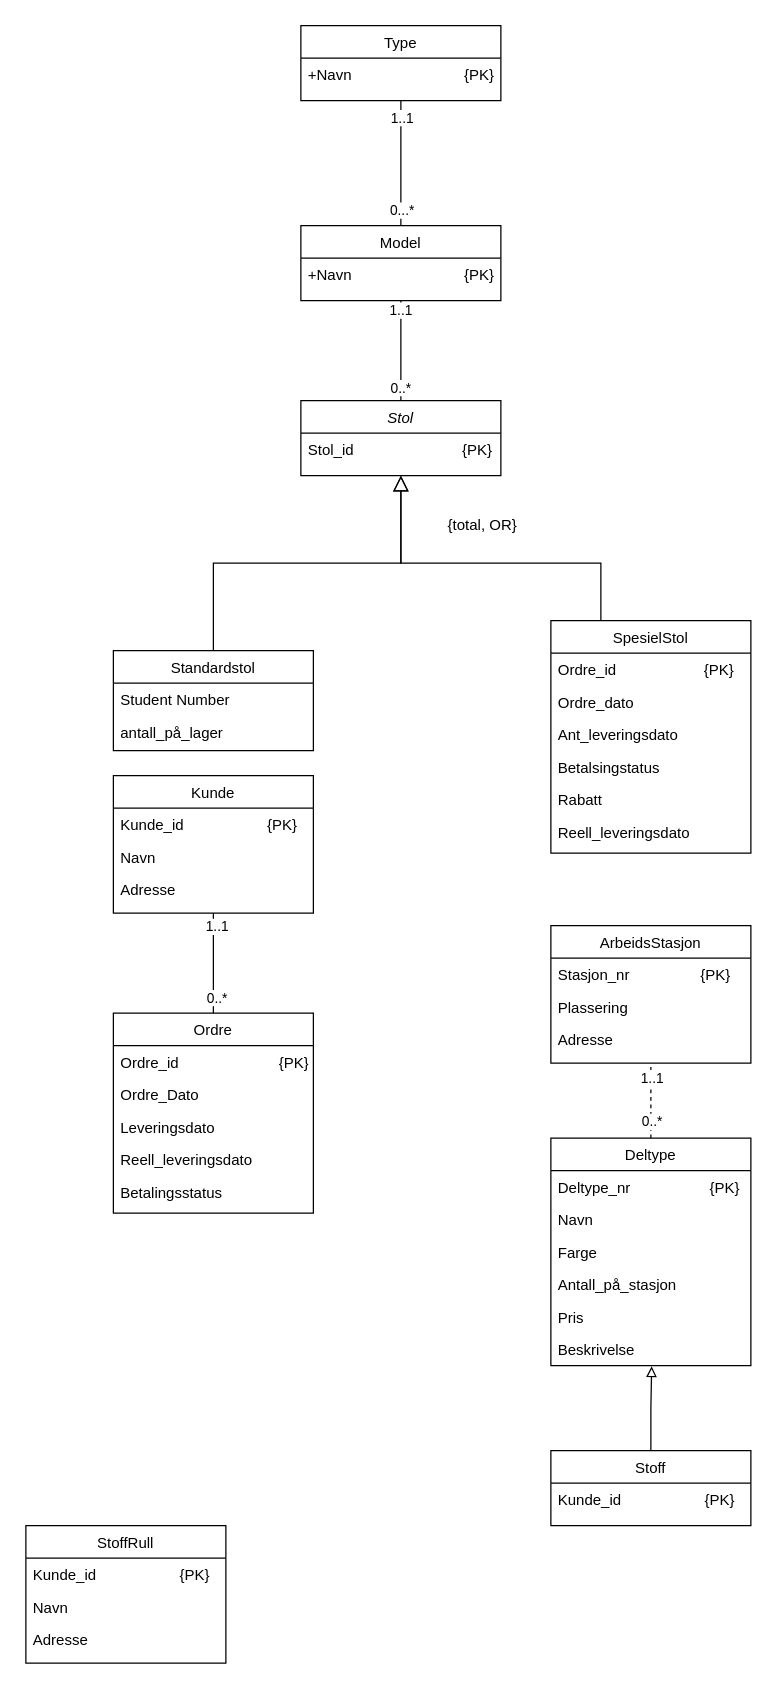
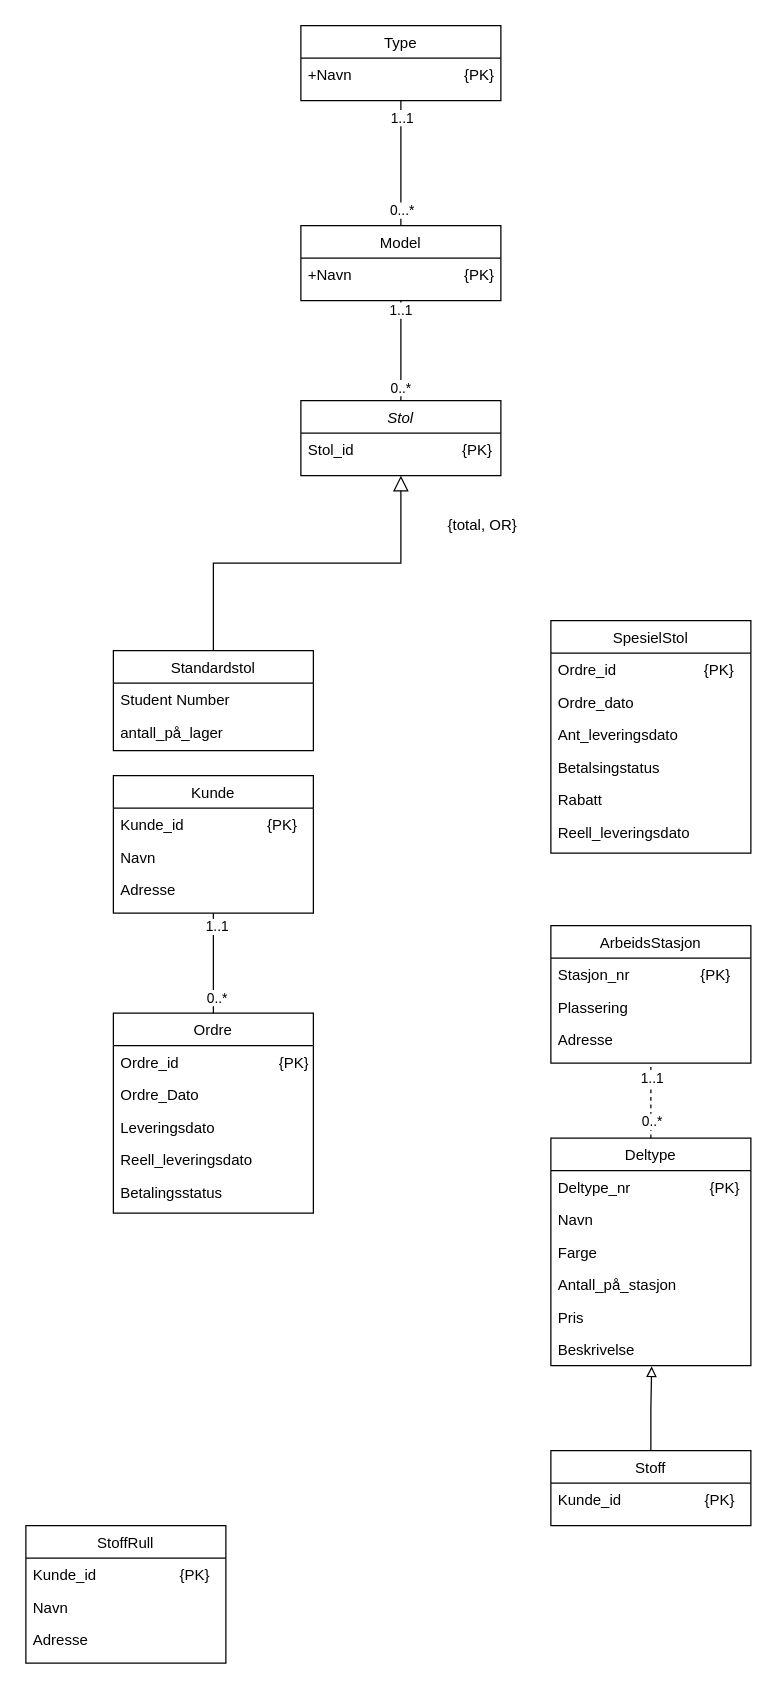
  <mxCell id="0" />
  <mxCell id="1" parent="0" />
  <mxCell id="2" value="Stol" style="swimlane;fontStyle=2;align=center;verticalAlign=top;childLayout=stackLayout;horizontal=1;startSize=26;horizontalStack=0;resizeParent=1;resizeLast=0;collapsible=1;marginBottom=0;rounded=0;shadow=0;strokeWidth=1;" parent="1" vertex="1"><mxGeometry y="320" width="160" height="60" as="geometry" x="240"><mxRectangle x="230" y="140" width="160" height="26" as="alternateBounds" /></mxGeometry></mxCell>
  <mxCell id="3" value="Stol_id                          {PK}" style="text;align=left;verticalAlign=top;spacingLeft=4;spacingRight=4;overflow=hidden;rotatable=0;points=[[0,0.5],[1,0.5]];portConstraint=eastwest;" parent="2" vertex="1"><mxGeometry y="26" width="160" height="26" as="geometry" /></mxCell>
  <mxCell id="4" value="Standardstol" style="swimlane;fontStyle=0;align=center;verticalAlign=top;childLayout=stackLayout;horizontal=1;startSize=26;horizontalStack=0;resizeParent=1;resizeLast=0;collapsible=1;marginBottom=0;rounded=0;shadow=0;strokeWidth=1;" parent="1" vertex="1"><mxGeometry x="90" y="520" width="160" height="80" as="geometry"><mxRectangle x="130" y="380" width="160" height="26" as="alternateBounds" /></mxGeometry></mxCell>
  <mxCell id="5" value="Student Number" style="text;align=left;verticalAlign=top;spacingLeft=4;spacingRight=4;overflow=hidden;rotatable=0;points=[[0,0.5],[1,0.5]];portConstraint=eastwest;" parent="4" vertex="1"><mxGeometry y="26" width="160" height="26" as="geometry" /></mxCell>
  <mxCell id="6" value="antall_på_lager" style="text;align=left;verticalAlign=top;spacingLeft=4;spacingRight=4;overflow=hidden;rotatable=0;points=[[0,0.5],[1,0.5]];portConstraint=eastwest;rounded=0;shadow=0;html=0;" parent="4" vertex="1"><mxGeometry y="52" width="160" height="26" as="geometry" /></mxCell>
  <mxCell id="7" value="" style="endArrow=block;endSize=10;endFill=0;shadow=0;strokeWidth=1;rounded=0;edgeStyle=elbowEdgeStyle;elbow=vertical;" parent="1" source="4" target="2" edge="1"><mxGeometry width="160" relative="1" as="geometry"><mxPoint x="420" y="483" as="sourcePoint" /><mxPoint x="420" y="483" as="targetPoint" /></mxGeometry></mxCell>
  <mxCell id="8" style="edgeStyle=orthogonalEdgeStyle;rounded=0;orthogonalLoop=1;jettySize=auto;html=1;endArrow=none;endFill=0;" edge="1" parent="1" source="11" target="24"><mxGeometry relative="1" as="geometry" /></mxCell>
  <mxCell id="9" value="0...*" style="edgeLabel;html=1;align=center;verticalAlign=middle;resizable=0;points=[];" vertex="1" connectable="0" parent="8"><mxGeometry x="0.74" relative="1" as="geometry"><mxPoint as="offset" /></mxGeometry></mxCell>
  <mxCell id="10" value="1..1" style="edgeLabel;html=1;align=center;verticalAlign=middle;resizable=0;points=[];" vertex="1" connectable="0" parent="8"><mxGeometry x="-0.74" y="1" relative="1" as="geometry"><mxPoint x="-1" as="offset" /></mxGeometry></mxCell>
  <mxCell id="11" value="Type" style="swimlane;fontStyle=0;align=center;verticalAlign=top;childLayout=stackLayout;horizontal=1;startSize=26;horizontalStack=0;resizeParent=1;resizeLast=0;collapsible=1;marginBottom=0;rounded=0;shadow=0;strokeWidth=1;" parent="1" vertex="1"><mxGeometry y="20" width="160" height="60" as="geometry" x="240"><mxRectangle x="340" y="380" width="170" height="26" as="alternateBounds" /></mxGeometry></mxCell>
  <mxCell id="12" value="+Navn                           {PK}" style="text;align=left;verticalAlign=top;spacingLeft=4;spacingRight=4;overflow=hidden;rotatable=0;points=[[0,0.5],[1,0.5]];portConstraint=eastwest;" parent="11" vertex="1"><mxGeometry y="26" width="160" height="26" as="geometry" /></mxCell>
- <mxCell id="13" style="edgeStyle=orthogonalEdgeStyle;rounded=0;orthogonalLoop=1;jettySize=auto;html=1;entryX=0.5;entryY=1;entryDx=0;entryDy=0;endArrow=block;endFill=0;endSize=10;startSize=6;" edge="1" parent="1" source="14" target="2"><mxGeometry relative="1" as="geometry"><Array as="points"><mxPoint x="480" y="450" /><mxPoint x="320" y="450" /></Array></mxGeometry></mxCell>
  <mxCell id="14" value="SpesielStol" style="swimlane;fontStyle=0;align=center;verticalAlign=top;childLayout=stackLayout;horizontal=1;startSize=26;horizontalStack=0;resizeParent=1;resizeLast=0;collapsible=1;marginBottom=0;rounded=0;shadow=0;strokeWidth=1;" parent="1" vertex="1"><mxGeometry x="440" y="496" width="160" height="186" as="geometry"><mxRectangle x="550" y="140" width="160" height="26" as="alternateBounds" /></mxGeometry></mxCell>
  <mxCell id="15" value="Ordre_id                     {PK}" style="text;align=left;verticalAlign=top;spacingLeft=4;spacingRight=4;overflow=hidden;rotatable=0;points=[[0,0.5],[1,0.5]];portConstraint=eastwest;" parent="14" vertex="1"><mxGeometry y="26" width="160" height="26" as="geometry" /></mxCell>
  <mxCell id="16" value="Ordre_dato" style="text;align=left;verticalAlign=top;spacingLeft=4;spacingRight=4;overflow=hidden;rotatable=0;points=[[0,0.5],[1,0.5]];portConstraint=eastwest;rounded=0;shadow=0;html=0;" parent="14" vertex="1"><mxGeometry y="52" width="160" height="26" as="geometry" /></mxCell>
  <mxCell id="17" value="Ant_leveringsdato" style="text;align=left;verticalAlign=top;spacingLeft=4;spacingRight=4;overflow=hidden;rotatable=0;points=[[0,0.5],[1,0.5]];portConstraint=eastwest;rounded=0;shadow=0;html=0;" parent="14" vertex="1"><mxGeometry y="78" width="160" height="26" as="geometry" /></mxCell>
  <mxCell id="18" value="Betalsingstatus" style="text;align=left;verticalAlign=top;spacingLeft=4;spacingRight=4;overflow=hidden;rotatable=0;points=[[0,0.5],[1,0.5]];portConstraint=eastwest;rounded=0;shadow=0;html=0;" parent="14" vertex="1"><mxGeometry y="104" width="160" height="26" as="geometry" /></mxCell>
  <mxCell id="19" value="Rabatt" style="text;align=left;verticalAlign=top;spacingLeft=4;spacingRight=4;overflow=hidden;rotatable=0;points=[[0,0.5],[1,0.5]];portConstraint=eastwest;rounded=0;shadow=0;html=0;" vertex="1" parent="14"><mxGeometry y="130" width="160" height="26" as="geometry" /></mxCell>
  <mxCell id="20" value="Reell_leveringsdato" style="text;align=left;verticalAlign=top;spacingLeft=4;spacingRight=4;overflow=hidden;rotatable=0;points=[[0,0.5],[1,0.5]];portConstraint=eastwest;rounded=0;shadow=0;html=0;" vertex="1" parent="14"><mxGeometry y="156" width="160" height="26" as="geometry" /></mxCell>
  <mxCell id="21" style="edgeStyle=orthogonalEdgeStyle;rounded=0;orthogonalLoop=1;jettySize=auto;html=1;entryX=0.5;entryY=0;entryDx=0;entryDy=0;endArrow=none;endFill=0;" edge="1" parent="1" source="24" target="2"><mxGeometry relative="1" as="geometry"><Array as="points"><mxPoint x="320" y="260" /><mxPoint x="320" y="260" /></Array></mxGeometry></mxCell>
  <mxCell id="22" value="0..*" style="edgeLabel;html=1;align=center;verticalAlign=middle;resizable=0;points=[];" vertex="1" connectable="0" parent="21"><mxGeometry x="0.729" y="-1" relative="1" as="geometry"><mxPoint as="offset" /></mxGeometry></mxCell>
  <mxCell id="23" value="1..1" style="edgeLabel;html=1;align=center;verticalAlign=middle;resizable=0;points=[];" vertex="1" connectable="0" parent="21"><mxGeometry x="-0.814" y="-1" relative="1" as="geometry"><mxPoint as="offset" /></mxGeometry></mxCell>
  <mxCell id="24" value="Model" style="swimlane;fontStyle=0;align=center;verticalAlign=top;childLayout=stackLayout;horizontal=1;startSize=26;horizontalStack=0;resizeParent=1;resizeLast=0;collapsible=1;marginBottom=0;rounded=0;shadow=0;strokeWidth=1;" parent="1" vertex="1"><mxGeometry y="180" width="160" height="60" as="geometry" x="240"><mxRectangle x="340" y="380" width="170" height="26" as="alternateBounds" /></mxGeometry></mxCell>
  <mxCell id="25" value="+Navn                           {PK}" style="text;align=left;verticalAlign=top;spacingLeft=4;spacingRight=4;overflow=hidden;rotatable=0;points=[[0,0.5],[1,0.5]];portConstraint=eastwest;" parent="24" vertex="1"><mxGeometry y="26" width="160" height="26" as="geometry" /></mxCell>
  <mxCell id="26" value="{total, OR}" style="text;html=1;align=center;verticalAlign=middle;resizable=0;points=[];autosize=1;strokeColor=none;fillColor=none;" vertex="1" parent="1"><mxGeometry x="345" y="405" width="80" height="30" as="geometry" /></mxCell>
  <mxCell id="27" value="Ordre" style="swimlane;fontStyle=0;align=center;verticalAlign=top;childLayout=stackLayout;horizontal=1;startSize=26;horizontalStack=0;resizeParent=1;resizeLast=0;collapsible=1;marginBottom=0;rounded=0;shadow=0;strokeWidth=1;" vertex="1" parent="1"><mxGeometry x="90" y="810" width="160" height="160" as="geometry"><mxRectangle x="130" y="380" width="160" height="26" as="alternateBounds" /></mxGeometry></mxCell>
  <mxCell id="28" value="Ordre_id                        {PK}" style="text;align=left;verticalAlign=top;spacingLeft=4;spacingRight=4;overflow=hidden;rotatable=0;points=[[0,0.5],[1,0.5]];portConstraint=eastwest;" vertex="1" parent="27"><mxGeometry y="26" width="160" height="26" as="geometry" /></mxCell>
  <mxCell id="29" value="Ordre_Dato" style="text;align=left;verticalAlign=top;spacingLeft=4;spacingRight=4;overflow=hidden;rotatable=0;points=[[0,0.5],[1,0.5]];portConstraint=eastwest;rounded=0;shadow=0;html=0;" vertex="1" parent="27"><mxGeometry y="52" width="160" height="26" as="geometry" /></mxCell>
  <mxCell id="30" value="Leveringsdato" style="text;align=left;verticalAlign=top;spacingLeft=4;spacingRight=4;overflow=hidden;rotatable=0;points=[[0,0.5],[1,0.5]];portConstraint=eastwest;fontStyle=0" vertex="1" parent="27"><mxGeometry y="78" width="160" height="26" as="geometry" /></mxCell>
  <mxCell id="31" value="Reell_leveringsdato" style="text;align=left;verticalAlign=top;spacingLeft=4;spacingRight=4;overflow=hidden;rotatable=0;points=[[0,0.5],[1,0.5]];portConstraint=eastwest;" vertex="1" parent="27"><mxGeometry y="104" width="160" height="26" as="geometry" /></mxCell>
  <mxCell id="32" value="Betalingsstatus" style="text;align=left;verticalAlign=top;spacingLeft=4;spacingRight=4;overflow=hidden;rotatable=0;points=[[0,0.5],[1,0.5]];portConstraint=eastwest;" vertex="1" parent="27"><mxGeometry y="130" width="160" height="26" as="geometry" /></mxCell>
  <mxCell id="33" value="" style="edgeStyle=orthogonalEdgeStyle;rounded=0;orthogonalLoop=1;jettySize=auto;html=1;endArrow=none;endFill=0;entryX=0.5;entryY=0;entryDx=0;entryDy=0;" edge="1" parent="1" source="36" target="27"><mxGeometry relative="1" as="geometry" /></mxCell>
  <mxCell id="34" value="0..*" style="edgeLabel;html=1;align=center;verticalAlign=middle;resizable=0;points=[];" vertex="1" connectable="0" parent="33"><mxGeometry x="0.673" y="2" relative="1" as="geometry"><mxPoint as="offset" /></mxGeometry></mxCell>
  <mxCell id="35" value="1..1" style="edgeLabel;html=1;align=center;verticalAlign=middle;resizable=0;points=[];" vertex="1" connectable="0" parent="33"><mxGeometry x="-0.741" y="2" relative="1" as="geometry"><mxPoint as="offset" /></mxGeometry></mxCell>
  <mxCell id="36" value="Kunde" style="swimlane;fontStyle=0;align=center;verticalAlign=top;childLayout=stackLayout;horizontal=1;startSize=26;horizontalStack=0;resizeParent=1;resizeLast=0;collapsible=1;marginBottom=0;rounded=0;shadow=0;strokeWidth=1;" vertex="1" parent="1"><mxGeometry x="90" y="620" width="160" height="110" as="geometry"><mxRectangle x="130" y="380" width="160" height="26" as="alternateBounds" /></mxGeometry></mxCell>
  <mxCell id="37" value="Kunde_id                    {PK}" style="text;align=left;verticalAlign=top;spacingLeft=4;spacingRight=4;overflow=hidden;rotatable=0;points=[[0,0.5],[1,0.5]];portConstraint=eastwest;" vertex="1" parent="36"><mxGeometry y="26" width="160" height="26" as="geometry" /></mxCell>
  <mxCell id="38" value="Navn" style="text;align=left;verticalAlign=top;spacingLeft=4;spacingRight=4;overflow=hidden;rotatable=0;points=[[0,0.5],[1,0.5]];portConstraint=eastwest;rounded=0;shadow=0;html=0;" vertex="1" parent="36"><mxGeometry y="52" width="160" height="26" as="geometry" /></mxCell>
  <mxCell id="39" value="Adresse" style="text;align=left;verticalAlign=top;spacingLeft=4;spacingRight=4;overflow=hidden;rotatable=0;points=[[0,0.5],[1,0.5]];portConstraint=eastwest;fontStyle=0" vertex="1" parent="36"><mxGeometry y="78" width="160" height="26" as="geometry" /></mxCell>
  <mxCell id="40" value="ArbeidsStasjon" style="swimlane;fontStyle=0;align=center;verticalAlign=top;childLayout=stackLayout;horizontal=1;startSize=26;horizontalStack=0;resizeParent=1;resizeLast=0;collapsible=1;marginBottom=0;rounded=0;shadow=0;strokeWidth=1;" vertex="1" parent="1"><mxGeometry x="440" y="740" width="160" height="110" as="geometry"><mxRectangle x="130" y="380" width="160" height="26" as="alternateBounds" /></mxGeometry></mxCell>
  <mxCell id="41" value="Stasjon_nr                 {PK}" style="text;align=left;verticalAlign=top;spacingLeft=4;spacingRight=4;overflow=hidden;rotatable=0;points=[[0,0.5],[1,0.5]];portConstraint=eastwest;" vertex="1" parent="40"><mxGeometry y="26" width="160" height="26" as="geometry" /></mxCell>
  <mxCell id="42" value="Plassering" style="text;align=left;verticalAlign=top;spacingLeft=4;spacingRight=4;overflow=hidden;rotatable=0;points=[[0,0.5],[1,0.5]];portConstraint=eastwest;rounded=0;shadow=0;html=0;" vertex="1" parent="40"><mxGeometry y="52" width="160" height="26" as="geometry" /></mxCell>
  <mxCell id="43" value="Adresse" style="text;align=left;verticalAlign=top;spacingLeft=4;spacingRight=4;overflow=hidden;rotatable=0;points=[[0,0.5],[1,0.5]];portConstraint=eastwest;fontStyle=0" vertex="1" parent="40"><mxGeometry y="78" width="160" height="26" as="geometry" /></mxCell>
  <mxCell id="44" style="edgeStyle=orthogonalEdgeStyle;rounded=0;orthogonalLoop=1;jettySize=auto;html=1;entryX=0.5;entryY=1;entryDx=0;entryDy=0;endArrow=none;endFill=0;dashed=1;" edge="1" parent="1" source="47" target="40"><mxGeometry relative="1" as="geometry" /></mxCell>
  <mxCell id="45" value="0..*" style="edgeLabel;html=1;align=center;verticalAlign=middle;resizable=0;points=[];" vertex="1" connectable="0" parent="44"><mxGeometry x="-0.242" y="-1" relative="1" as="geometry"><mxPoint x="-1" y="9" as="offset" /></mxGeometry></mxCell>
  <mxCell id="46" value="1..1" style="edgeLabel;html=1;align=center;verticalAlign=middle;resizable=0;points=[];" vertex="1" connectable="0" parent="44"><mxGeometry x="0.768" relative="1" as="geometry"><mxPoint y="4" as="offset" /></mxGeometry></mxCell>
  <mxCell id="47" value="Deltype" style="swimlane;fontStyle=0;align=center;verticalAlign=top;childLayout=stackLayout;horizontal=1;startSize=26;horizontalStack=0;resizeParent=1;resizeLast=0;collapsible=1;marginBottom=0;rounded=0;shadow=0;strokeWidth=1;" vertex="1" parent="1"><mxGeometry x="440" y="910" width="160" height="182" as="geometry"><mxRectangle x="130" y="380" width="160" height="26" as="alternateBounds" /></mxGeometry></mxCell>
  <mxCell id="48" value="Deltype_nr                   {PK}" style="text;align=left;verticalAlign=top;spacingLeft=4;spacingRight=4;overflow=hidden;rotatable=0;points=[[0,0.5],[1,0.5]];portConstraint=eastwest;" vertex="1" parent="47"><mxGeometry y="26" width="160" height="26" as="geometry" /></mxCell>
  <mxCell id="49" value="Navn" style="text;align=left;verticalAlign=top;spacingLeft=4;spacingRight=4;overflow=hidden;rotatable=0;points=[[0,0.5],[1,0.5]];portConstraint=eastwest;" vertex="1" parent="47"><mxGeometry y="52" width="160" height="26" as="geometry" /></mxCell>
  <mxCell id="50" value="Farge" style="text;align=left;verticalAlign=top;spacingLeft=4;spacingRight=4;overflow=hidden;rotatable=0;points=[[0,0.5],[1,0.5]];portConstraint=eastwest;" vertex="1" parent="47"><mxGeometry y="78" width="160" height="26" as="geometry" /></mxCell>
  <mxCell id="51" value="Antall_på_stasjon         " style="text;align=left;verticalAlign=top;spacingLeft=4;spacingRight=4;overflow=hidden;rotatable=0;points=[[0,0.5],[1,0.5]];portConstraint=eastwest;" vertex="1" parent="47"><mxGeometry y="104" width="160" height="26" as="geometry" /></mxCell>
  <mxCell id="52" value="Pris" style="text;align=left;verticalAlign=top;spacingLeft=4;spacingRight=4;overflow=hidden;rotatable=0;points=[[0,0.5],[1,0.5]];portConstraint=eastwest;" vertex="1" parent="47"><mxGeometry y="130" width="160" height="26" as="geometry" /></mxCell>
  <mxCell id="53" value="Beskrivelse" style="text;align=left;verticalAlign=top;spacingLeft=4;spacingRight=4;overflow=hidden;rotatable=0;points=[[0,0.5],[1,0.5]];portConstraint=eastwest;" vertex="1" parent="47"><mxGeometry y="156" width="160" height="26" as="geometry" /></mxCell>
  <mxCell id="54" style="edgeStyle=orthogonalEdgeStyle;rounded=0;orthogonalLoop=1;jettySize=auto;html=1;entryX=0.504;entryY=1.022;entryDx=0;entryDy=0;entryPerimeter=0;endArrow=block;endFill=0;" edge="1" parent="1" source="55" target="53"><mxGeometry relative="1" as="geometry" /></mxCell>
  <mxCell id="55" value="Stoff" style="swimlane;fontStyle=0;align=center;verticalAlign=top;childLayout=stackLayout;horizontal=1;startSize=26;horizontalStack=0;resizeParent=1;resizeLast=0;collapsible=1;marginBottom=0;rounded=0;shadow=0;strokeWidth=1;" vertex="1" parent="1"><mxGeometry x="440" y="1160" width="160" height="60" as="geometry"><mxRectangle x="130" y="380" width="160" height="26" as="alternateBounds" /></mxGeometry></mxCell>
  <mxCell id="56" value="Kunde_id                    {PK}" style="text;align=left;verticalAlign=top;spacingLeft=4;spacingRight=4;overflow=hidden;rotatable=0;points=[[0,0.5],[1,0.5]];portConstraint=eastwest;" vertex="1" parent="55"><mxGeometry y="26" width="160" height="26" as="geometry" /></mxCell>
  <mxCell id="57" value="StoffRull" style="swimlane;fontStyle=0;align=center;verticalAlign=top;childLayout=stackLayout;horizontal=1;startSize=26;horizontalStack=0;resizeParent=1;resizeLast=0;collapsible=1;marginBottom=0;rounded=0;shadow=0;strokeWidth=1;" vertex="1" parent="1"><mxGeometry x="20" y="1220" width="160" height="110" as="geometry"><mxRectangle x="130" y="380" width="160" height="26" as="alternateBounds" /></mxGeometry></mxCell>
  <mxCell id="58" value="Kunde_id                    {PK}" style="text;align=left;verticalAlign=top;spacingLeft=4;spacingRight=4;overflow=hidden;rotatable=0;points=[[0,0.5],[1,0.5]];portConstraint=eastwest;" vertex="1" parent="57"><mxGeometry y="26" width="160" height="26" as="geometry" /></mxCell>
  <mxCell id="59" value="Navn" style="text;align=left;verticalAlign=top;spacingLeft=4;spacingRight=4;overflow=hidden;rotatable=0;points=[[0,0.5],[1,0.5]];portConstraint=eastwest;rounded=0;shadow=0;html=0;" vertex="1" parent="57"><mxGeometry y="52" width="160" height="26" as="geometry" /></mxCell>
  <mxCell id="60" value="Adresse" style="text;align=left;verticalAlign=top;spacingLeft=4;spacingRight=4;overflow=hidden;rotatable=0;points=[[0,0.5],[1,0.5]];portConstraint=eastwest;fontStyle=0" vertex="1" parent="57"><mxGeometry y="78" width="160" height="26" as="geometry" /></mxCell>
